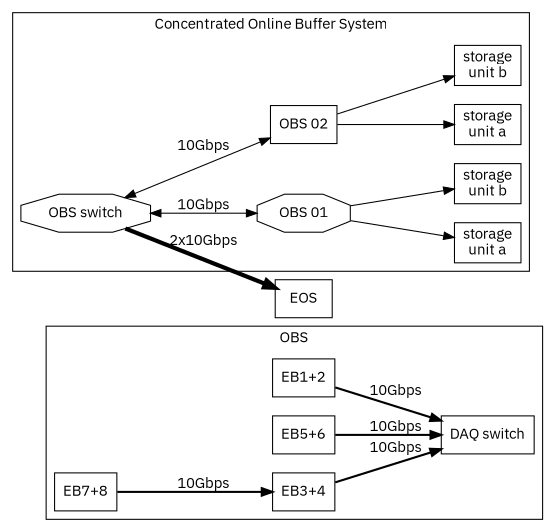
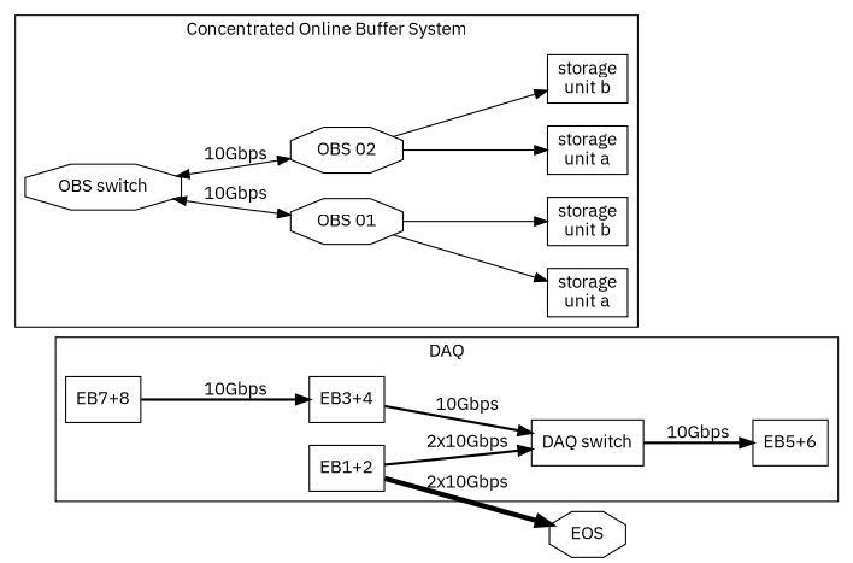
  digraph {
    fontname="IBM Plex Sans"
    newrank=true
    rankdir=LR
    node [fontname="IBM Plex Sans" shape=box]
    edge [fontname="IBM Plex Sans"]
    n1 [label="EB1+2"]
    n2 [label="EB3+4"]
    n3 [label="EB5+6"]
    n4 [label="EB7+8"]
    n5 [label="DAQ switch"]
    n6 [label="OBS switch" shape=octagon]
    n7 [label="OBS 01" shape=octagon]
-   n8 [label="OBS 02"]
+   n8 [label="OBS 02" shape=octagon]
    n9 [label="storage\nunit a"]
    n10 [label="storage\nunit b"]
    n11 [label="storage\nunit a"]
    n12 [label="storage\nunit b"]
-   EOS
+   EOS [shape=octagon]
    subgraph cluster_1 {
-     label=OBS
+     label=DAQ
      n1
      n2
      n3
      n4
      n5
    }
    subgraph cluster_2 {
      label="Concentrated Online Buffer System"
      n6
      n7
      n8
      n9
      n10
      n11
      n12
    }
-   n1 -> n5 [label="10Gbps" penwidth=2]
+   n1 -> n5 [label="2x10Gbps" penwidth=2]
    n2 -> n5 [label="10Gbps" penwidth=2]
-   n3 -> n5 [label="10Gbps" penwidth=2]
+   n5 -> n3 [label="10Gbps" penwidth=2]
    n4 -> n2 [label="10Gbps" penwidth=2]
    n6 -> n7 [dir=both label="10Gbps"]
    n6 -> n8 [dir=both label="10Gbps"]
-   n6 -> EOS [label="2x10Gbps" penwidth=4 splines=false]
+   n1 -> EOS [label="2x10Gbps" penwidth=4 splines=false]
    n7 -> n9
    n7 -> n10
    n8 -> n11
    n8 -> n12
  }
